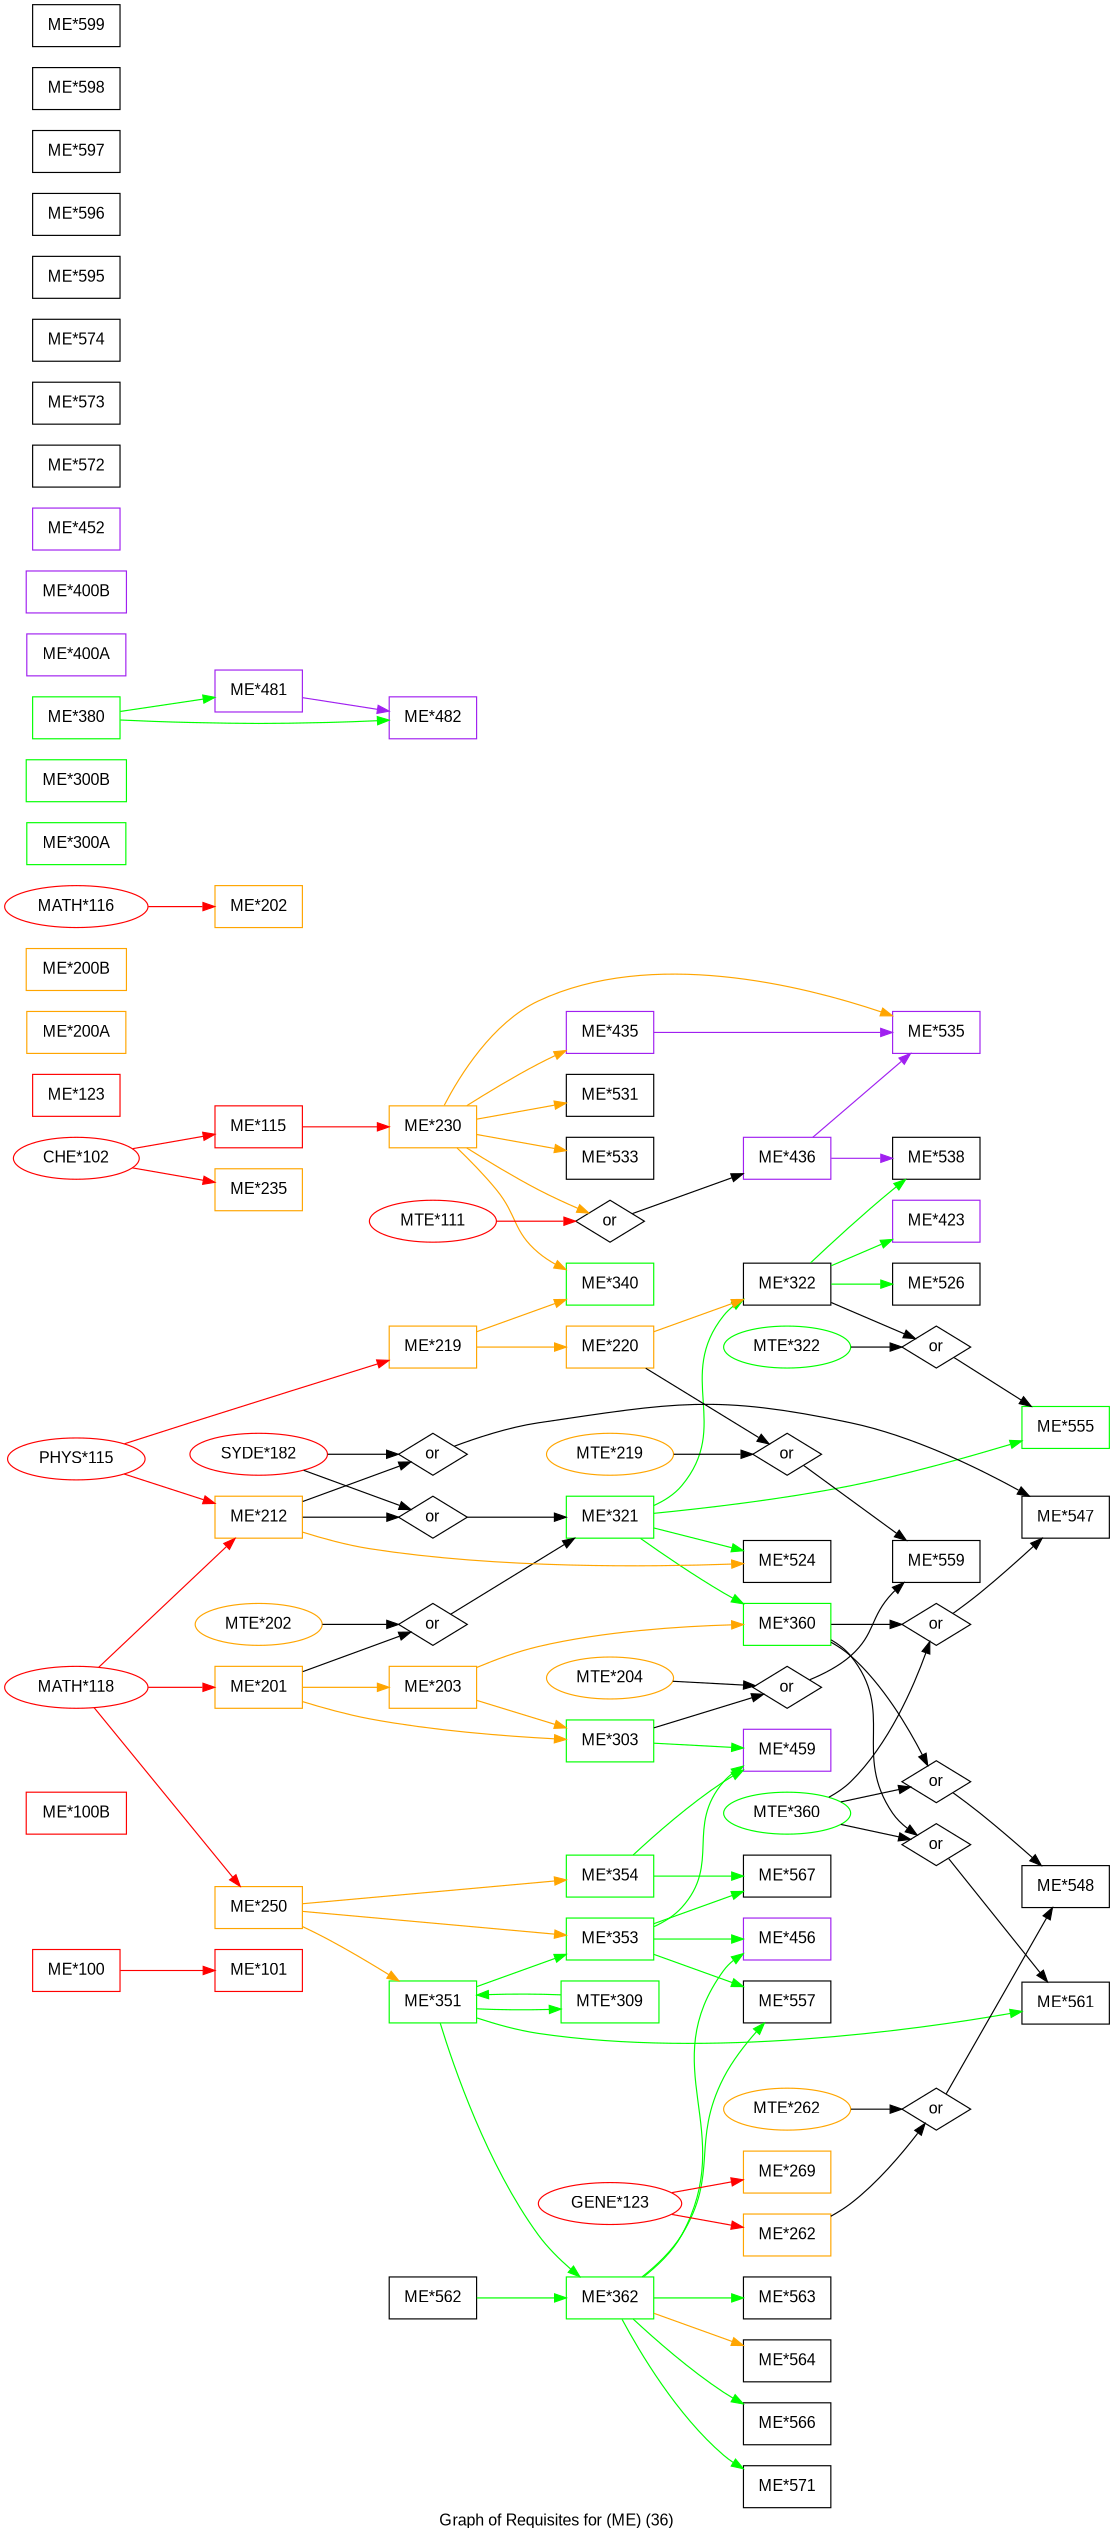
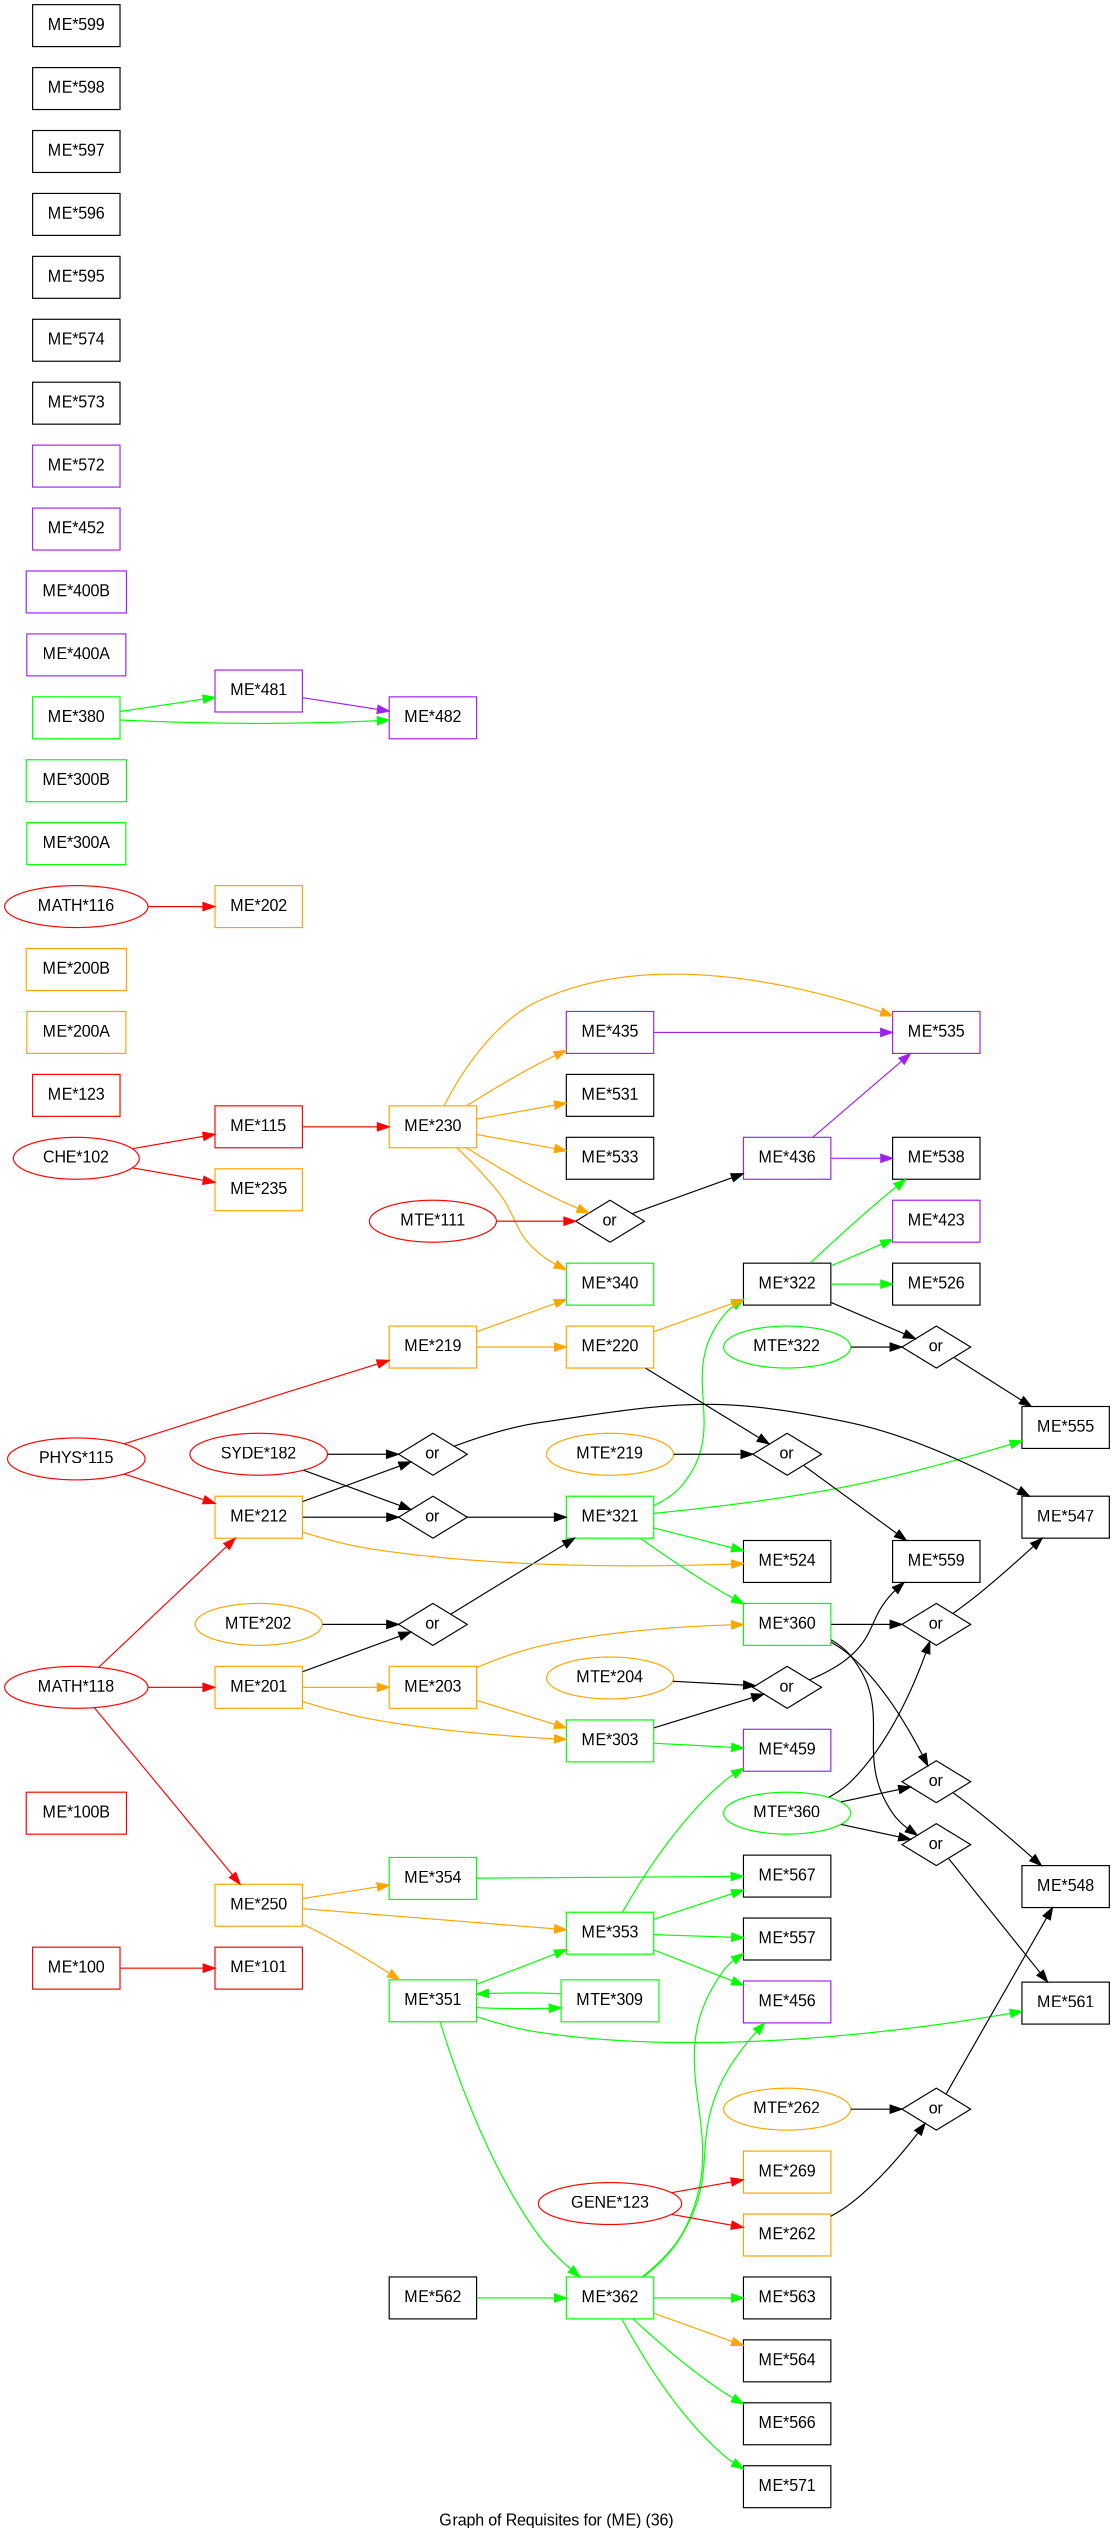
  strict digraph {
    fontname="Liberation Sans"
    label="Graph of Requisites for (ME) (36)"
    rankdir=LR
    node [fontname="Liberation Sans" shape=box]
    edge [fontname="Liberation Sans"]
    "ME*100" [color=red height=0.5 width=1.0417]
    "ME*101" [color=red height=0.5 width=1.0417]
    "ME*100B" [color=red height=0.5 width=1.1944]
    "ME*115" [color=red height=0.5 width=1.0417]
    "ME*230" [color=orange height=0.5 width=1.0417]
    "ME*340" [color=green height=0.5 width=1.0417]
    "ME*435" [color=purple height=0.5 width=1.0417]
    n8 [height=0.5 label=or shape=diamond width=0.81703]
    "ME*531" [height=0.5 width=1.0417]
    "ME*533" [height=0.5 width=1.0417]
    "ME*535" [color=purple height=0.5 width=1.0417]
    "ME*436" [color=purple height=0.5 width=1.0417]
    "ME*538" [height=0.5 width=1.0417]
    "CHE*102" [color=red height=0.5 width=1.4985 shape=""]
    "ME*235" [color=orange height=0.5 width=1.0417]
    "ME*123" [color=red height=0.5 width=1.0417]
    "ME*200A" [color=orange height=0.5 width=1.1806]
    "ME*200B" [color=orange height=0.5 width=1.1944]
    "ME*201" [color=orange height=0.5 width=1.0417]
    "ME*203" [color=orange height=0.5 width=1.0417]
    "ME*303" [color=green height=0.5 width=1.0417]
    n22 [height=0.5 label=or shape=diamond width=0.81703]
    "ME*360" [color=green height=0.5 width=1.0417]
    n24 [height=0.5 label=or shape=diamond width=0.81703]
    "ME*459" [color=purple height=0.5 width=1.0417]
    "ME*321" [color=green height=0.5 width=1.0417]
    n27 [height=0.5 label=or shape=diamond width=0.81703]
    n28 [height=0.5 label=or shape=diamond width=0.81703]
    n29 [height=0.5 label=or shape=diamond width=0.81703]
    "ME*559" [height=0.5 width=1.0417]
    "ME*524" [height=0.5 width=1.0417]
    "ME*322" [color=black height=0.5 width=1.0417]
-   "ME*555" [height=0.5 width=1.0417 color=green]
+   "ME*555" [height=0.5 width=1.0417]
    "ME*547" [height=0.5 width=1.0417]
    "ME*548" [height=0.5 width=1.0417]
    "ME*561" [height=0.5 width=1.0417]
    "ME*423" [color=purple height=0.5 width=1.0417]
    "ME*526" [height=0.5 width=1.0417]
    n39 [height=0.5 label=or shape=diamond width=0.81703]
    "MATH*118" [color=red height=0.5 width=1.7151 shape=""]
    "ME*212" [color=orange height=0.5 width=1.0417]
    "ME*250" [color=orange height=0.5 width=1.0417]
    n43 [height=0.5 label=or shape=diamond width=0.81703]
    n44 [height=0.5 label=or shape=diamond width=0.81703]
    "ME*351" [color=green height=0.5 width=1.0417]
    "ME*353" [color=green height=0.5 width=1.0417]
    "ME*354" [color=green height=0.5 width=1.0417]
    "MTE*309" [color=green height=0.5 width=1.1667]
    "ME*362" [color=green height=0.5 width=1.0417]
    "ME*567" [height=0.5 width=1.0417]
    "ME*456" [color=purple height=0.5 width=1.0417]
    "ME*557" [height=0.5 width=1.0417]
    "ME*563" [height=0.5 width=1.0417]
    "ME*564" [height=0.5 width=1.0417]
    "ME*566" [height=0.5 width=1.0417]
    "ME*571" [height=0.5 width=1.0417]
    "ME*562" [height=0.5 width=1.0417]
    "ME*202" [color=orange height=0.5 width=1.0417]
    "MATH*116" [color=red height=0.5 width=1.7151 shape=""]
    "PHYS*115" [color=red height=0.5 width=1.6429 shape=""]
    "ME*219" [color=orange height=0.5 width=1.0417]
    "ME*220" [color=orange height=0.5 width=1.0417]
    n63 [height=0.5 label=or shape=diamond width=0.81703]
    "ME*262" [color=orange height=0.5 width=1.0417]
    n65 [height=0.5 label=or shape=diamond width=0.81703]
    "GENE*123" [color=red height=0.5 width=1.7151 shape=""]
    "ME*269" [color=orange height=0.5 width=1.0417]
    "ME*300A" [color=green height=0.5 width=1.1806]
    "ME*300B" [color=green height=0.5 width=1.1944]
    "MTE*202" [color=orange height=0.5 width=1.5165 shape=""]
    "SYDE*182" [color=red height=0.5 width=1.6429 shape=""]
    "ME*380" [color=green height=0.5 width=1.0417]
    "ME*481" [color=purple height=0.5 width=1.0417]
    "ME*482" [color=purple height=0.5 width=1.0417]
    "ME*400A" [color=purple height=0.5 width=1.1806]
    "ME*400B" [color=purple height=0.5 width=1.1944]
    "MTE*111" [color=red height=0.5 width=1.5165 shape=""]
    "ME*452" [color=purple height=0.5 width=1.0417]
    "MTE*360" [color=green height=0.5 width=1.5165 shape=""]
    "MTE*262" [color=orange height=0.5 width=1.5165 shape=""]
    "MTE*322" [color=green height=0.5 width=1.5165 shape=""]
    "MTE*219" [color=orange height=0.5 width=1.5165 shape=""]
    "MTE*204" [color=orange height=0.5 width=1.5165 shape=""]
-   "ME*572" [height=0.5 width=1.0417]
+   "ME*572" [height=0.5 width=1.0417 color=purple]
    "ME*573" [height=0.5 width=1.0417]
    "ME*574" [height=0.5 width=1.0417]
    "ME*595" [height=0.5 width=1.0417]
    "ME*596" [height=0.5 width=1.0417]
    "ME*597" [height=0.5 width=1.0417]
    "ME*598" [height=0.5 width=1.0417]
    "ME*599" [height=0.5 width=1.0417]
    "ME*100" -> "ME*101" [color=red]
    "ME*115" -> "ME*230" [color=red]
    "ME*230" -> "ME*340" [color=orange]
    "ME*230" -> "ME*435" [color=orange]
    "ME*230" -> n8 [color=orange]
    "ME*230" -> "ME*531" [color=orange]
    "ME*230" -> "ME*533" [color=orange]
    "ME*230" -> "ME*535" [color=orange]
    "ME*435" -> "ME*535" [color=purple]
    n8 -> "ME*436"
    "ME*436" -> "ME*535" [color=purple]
    "ME*436" -> "ME*538" [color=purple]
    "CHE*102" -> "ME*115" [color=red]
    "CHE*102" -> "ME*235" [color=red]
    "ME*201" -> "ME*203" [color=orange]
    "ME*201" -> "ME*303" [color=orange]
    "ME*201" -> n22
    "ME*203" -> "ME*303" [color=orange]
    "ME*203" -> "ME*360" [color=orange]
    "ME*303" -> n24
    "ME*303" -> "ME*459" [color=green]
    n22 -> "ME*321"
    "ME*360" -> n27
    "ME*360" -> n28
    "ME*360" -> n29
    n24 -> "ME*559"
    "ME*321" -> "ME*360" [color=green]
    "ME*321" -> "ME*524" [color=green]
    "ME*321" -> "ME*322" [color=green]
    "ME*321" -> "ME*555" [color=green]
    n27 -> "ME*547"
    n28 -> "ME*548"
    n29 -> "ME*561"
    "ME*322" -> "ME*538" [color=green]
    "ME*322" -> "ME*423" [color=green]
    "ME*322" -> "ME*526" [color=green]
    "ME*322" -> n39
    n39 -> "ME*555"
    "MATH*118" -> "ME*201" [color=red]
    "MATH*118" -> "ME*212" [color=red]
    "MATH*118" -> "ME*250" [color=red]
    "ME*212" -> "ME*524" [color=orange]
    "ME*212" -> n43
    "ME*212" -> n44
    "ME*250" -> "ME*351" [color=orange]
    "ME*250" -> "ME*353" [color=orange]
    "ME*250" -> "ME*354" [color=orange]
    n43 -> "ME*321"
    n44 -> "ME*547"
    "ME*351" -> "ME*561" [color=green]
    "ME*351" -> "ME*353" [color=green]
    "ME*351" -> "MTE*309" [color=green]
    "ME*351" -> "ME*362" [color=green]
    "ME*353" -> "ME*459" [color=green]
    "ME*353" -> "ME*567" [color=green]
    "ME*353" -> "ME*456" [color=green]
    "ME*353" -> "ME*557" [color=green]
-   "ME*354" -> "ME*459" [color=green]
    "ME*354" -> "ME*567" [color=green]
    "MTE*309" -> "ME*351" [color=green]
    "ME*362" -> "ME*456" [color=green]
    "ME*362" -> "ME*557" [color=green]
    "ME*362" -> "ME*563" [color=green]
    "ME*362" -> "ME*564" [color=orange]
    "ME*362" -> "ME*566" [color=green]
    "ME*362" -> "ME*571" [color=green]
    "ME*562" -> "ME*362" [color=green]
    "MATH*116" -> "ME*202" [color=red]
    "PHYS*115" -> "ME*212" [color=red]
    "PHYS*115" -> "ME*219" [color=red]
    "ME*219" -> "ME*340" [color=orange]
    "ME*219" -> "ME*220" [color=orange]
    "ME*220" -> "ME*322" [color=orange]
    "ME*220" -> n63
    n63 -> "ME*559"
    "ME*262" -> n65
    n65 -> "ME*548"
    "GENE*123" -> "ME*262" [color=red]
    "GENE*123" -> "ME*269" [color=red]
    "MTE*202" -> n22
    "SYDE*182" -> n43
    "SYDE*182" -> n44
    "ME*380" -> "ME*481" [color=green]
    "ME*380" -> "ME*482" [color=green]
    "ME*481" -> "ME*482" [color=purple]
    "MTE*111" -> n8 [color=red]
    "MTE*360" -> n27
    "MTE*360" -> n28
    "MTE*360" -> n29
    "MTE*262" -> n65
    "MTE*322" -> n39
    "MTE*219" -> n63
    "MTE*204" -> n24
  }
